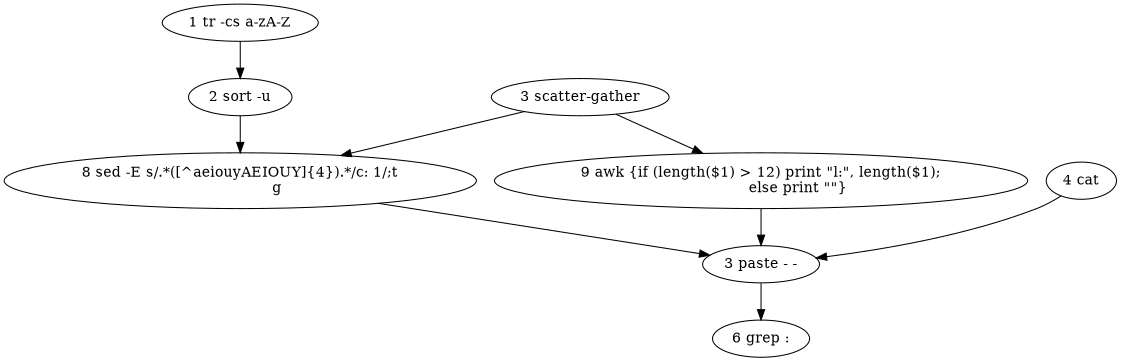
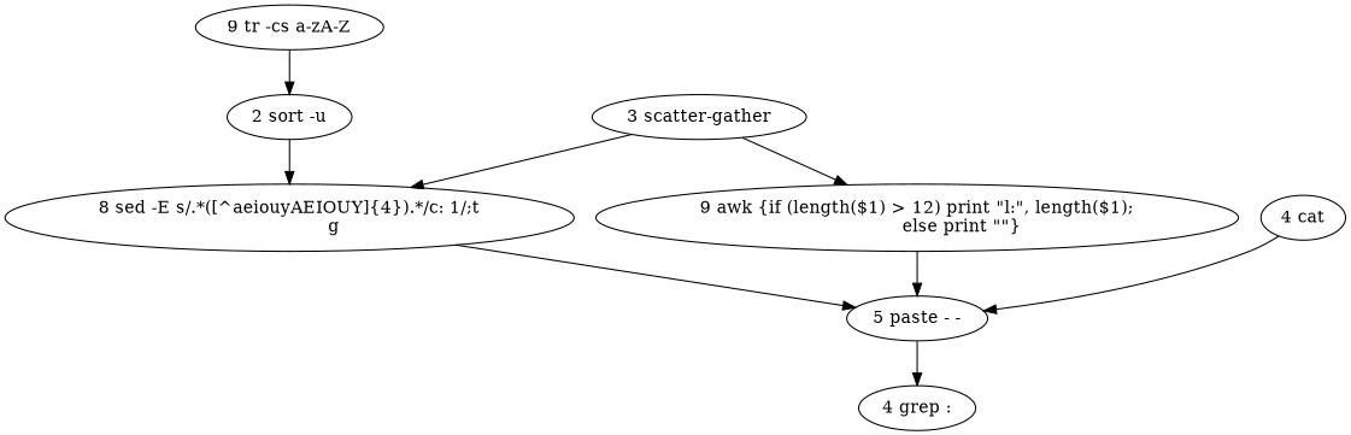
  digraph {
-   n1 [label="1 tr -cs a-zA-Z"]
+   n1 [label="9 tr -cs a-zA-Z"]
    n2 [label="2 sort -u"]
    n3 [label="8 sed -E s/.*([^aeiouyAEIOUY]{4}).*/c: \1/;t\n		g"]
    n4 [label="3 scatter-gather"]
    n5 [label="9 awk {if (length($1) > 12) print \"l:\", length($1);\n		else print \"\"}"]
    n6 [label="4 cat"]
-   n7 [label="3 paste - -"]
-   n8 [label="6 grep :"]
+   n7 [label="5 paste - -"]
+   n8 [label="4 grep :"]
    n1 -> n2
    n2 -> n3
    n3 -> n7
    n4 -> n3
    n4 -> n5
    n5 -> n7
    n6 -> n7
    n7 -> n8
  }
